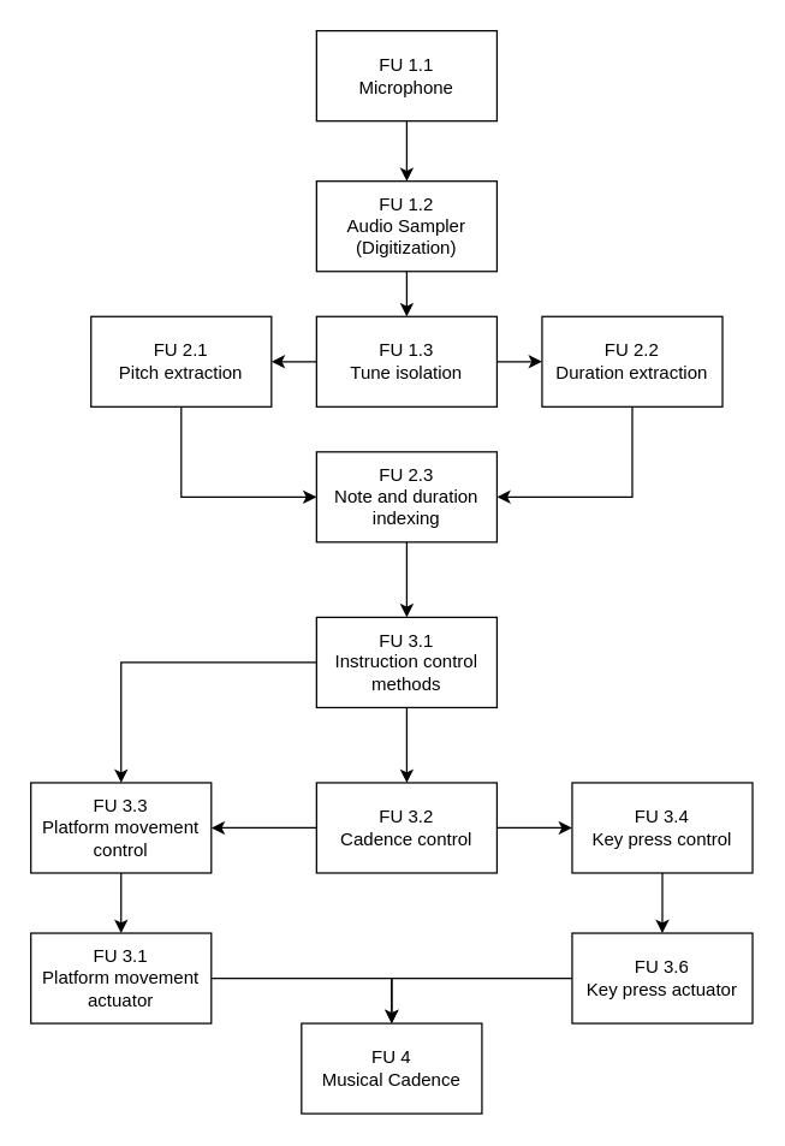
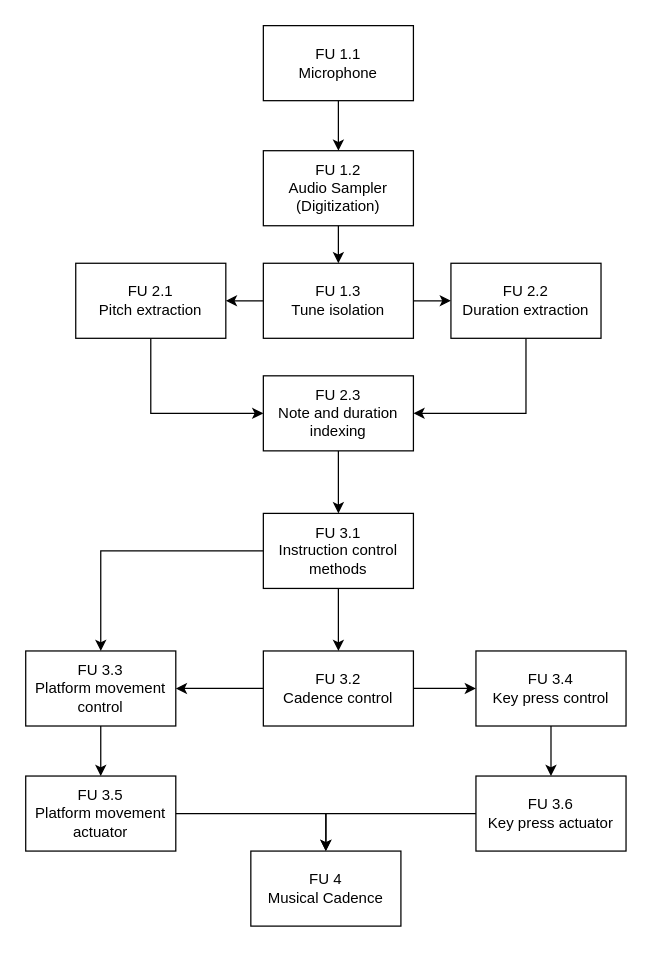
  <mxCell id="0" />
  <mxCell id="1" parent="0" />
  <mxCell id="2" style="edgeStyle=orthogonalEdgeStyle;rounded=0;orthogonalLoop=1;jettySize=auto;html=1;entryX=0.5;entryY=0;entryDx=0;entryDy=0;" edge="1" parent="1" source="3" target="5"><mxGeometry relative="1" as="geometry" /></mxCell>
  <mxCell id="3" value="FU 1.1&lt;br&gt;Microphone" style="rounded=0;whiteSpace=wrap;html=1;" vertex="1" parent="1"><mxGeometry x="210" y="20" width="120" height="60" as="geometry" /></mxCell>
  <mxCell id="4" style="edgeStyle=orthogonalEdgeStyle;rounded=0;orthogonalLoop=1;jettySize=auto;html=1;entryX=0.5;entryY=0;entryDx=0;entryDy=0;" edge="1" parent="1" source="5" target="21"><mxGeometry relative="1" as="geometry" /></mxCell>
  <mxCell id="5" value="FU 1.2&lt;br&gt;Audio Sampler (Digitization)" style="rounded=0;whiteSpace=wrap;html=1;" vertex="1" parent="1"><mxGeometry x="210" y="120" width="120" height="60" as="geometry" /></mxCell>
  <mxCell id="6" style="edgeStyle=orthogonalEdgeStyle;rounded=0;orthogonalLoop=1;jettySize=auto;html=1;entryX=0;entryY=0.5;entryDx=0;entryDy=0;exitX=0.5;exitY=1;exitDx=0;exitDy=0;" edge="1" parent="1" source="7" target="23"><mxGeometry relative="1" as="geometry" /></mxCell>
  <mxCell id="7" value="FU 2.1&lt;br&gt;Pitch extraction" style="rounded=0;whiteSpace=wrap;html=1;" vertex="1" parent="1"><mxGeometry x="60" y="210" width="120" height="60" as="geometry" /></mxCell>
  <mxCell id="8" style="edgeStyle=orthogonalEdgeStyle;rounded=0;orthogonalLoop=1;jettySize=auto;html=1;entryX=1;entryY=0.5;entryDx=0;entryDy=0;exitX=0.5;exitY=1;exitDx=0;exitDy=0;" edge="1" parent="1" source="9" target="23"><mxGeometry relative="1" as="geometry" /></mxCell>
  <mxCell id="9" value="FU 2.2&lt;br&gt;Duration extraction" style="rounded=0;whiteSpace=wrap;html=1;" vertex="1" parent="1"><mxGeometry x="360" y="210" width="120" height="60" as="geometry" /></mxCell>
  <mxCell id="10" style="edgeStyle=orthogonalEdgeStyle;rounded=0;orthogonalLoop=1;jettySize=auto;html=1;entryX=0.5;entryY=0;entryDx=0;entryDy=0;" edge="1" parent="1" source="11" target="15"><mxGeometry relative="1" as="geometry" /></mxCell>
  <mxCell id="11" value="FU 3.3&lt;br&gt;Platform movement control" style="rounded=0;whiteSpace=wrap;html=1;" vertex="1" parent="1"><mxGeometry x="20" y="520" width="120" height="60" as="geometry" /></mxCell>
  <mxCell id="12" style="edgeStyle=orthogonalEdgeStyle;rounded=0;orthogonalLoop=1;jettySize=auto;html=1;entryX=0.5;entryY=0;entryDx=0;entryDy=0;" edge="1" parent="1" source="13" target="17"><mxGeometry relative="1" as="geometry" /></mxCell>
  <mxCell id="13" value="FU 3.4&lt;br&gt;Key press control" style="rounded=0;whiteSpace=wrap;html=1;" vertex="1" parent="1"><mxGeometry x="380" y="520" width="120" height="60" as="geometry" /></mxCell>
  <mxCell id="14" style="edgeStyle=orthogonalEdgeStyle;rounded=0;orthogonalLoop=1;jettySize=auto;html=1;entryX=0.5;entryY=0;entryDx=0;entryDy=0;" edge="1" parent="1" source="15" target="18"><mxGeometry relative="1" as="geometry" /></mxCell>
- <mxCell id="15" value="FU 3.1&lt;br&gt;Platform movement actuator" style="rounded=0;whiteSpace=wrap;html=1;" vertex="1" parent="1"><mxGeometry x="20" y="620" width="120" height="60" as="geometry" /></mxCell>
+ <mxCell id="15" value="FU 3.5&lt;br&gt;Platform movement actuator" style="rounded=0;whiteSpace=wrap;html=1;" vertex="1" parent="1"><mxGeometry x="20" y="620" width="120" height="60" as="geometry" /></mxCell>
  <mxCell id="16" style="edgeStyle=orthogonalEdgeStyle;rounded=0;orthogonalLoop=1;jettySize=auto;html=1;entryX=0.5;entryY=0;entryDx=0;entryDy=0;" edge="1" parent="1" source="17" target="18"><mxGeometry relative="1" as="geometry" /></mxCell>
  <mxCell id="17" value="FU 3.6&lt;br&gt;Key press actuator" style="rounded=0;whiteSpace=wrap;html=1;" vertex="1" parent="1"><mxGeometry x="380" y="620" width="120" height="60" as="geometry" /></mxCell>
  <mxCell id="18" value="FU 4&lt;br&gt;Musical Cadence" style="rounded=0;whiteSpace=wrap;html=1;" vertex="1" parent="1"><mxGeometry x="200" y="680" width="120" height="60" as="geometry" /></mxCell>
  <mxCell id="19" style="edgeStyle=orthogonalEdgeStyle;rounded=0;orthogonalLoop=1;jettySize=auto;html=1;entryX=1;entryY=0.5;entryDx=0;entryDy=0;" edge="1" parent="1" source="21" target="7"><mxGeometry relative="1" as="geometry" /></mxCell>
  <mxCell id="20" style="edgeStyle=orthogonalEdgeStyle;rounded=0;orthogonalLoop=1;jettySize=auto;html=1;" edge="1" parent="1" source="21" target="9"><mxGeometry relative="1" as="geometry" /></mxCell>
  <mxCell id="21" value="FU 1.3&lt;br&gt;Tune isolation" style="rounded=0;whiteSpace=wrap;html=1;" vertex="1" parent="1"><mxGeometry x="210" y="210" width="120" height="60" as="geometry" /></mxCell>
  <mxCell id="22" style="edgeStyle=orthogonalEdgeStyle;rounded=0;orthogonalLoop=1;jettySize=auto;html=1;" edge="1" parent="1" source="23"><mxGeometry relative="1" as="geometry"><mxPoint x="270" y="410" as="targetPoint" /></mxGeometry></mxCell>
  <mxCell id="23" value="FU 2.3&lt;br&gt;Note and duration indexing" style="rounded=0;whiteSpace=wrap;html=1;" vertex="1" parent="1"><mxGeometry x="210" y="300" width="120" height="60" as="geometry" /></mxCell>
  <mxCell id="24" style="edgeStyle=orthogonalEdgeStyle;rounded=0;orthogonalLoop=1;jettySize=auto;html=1;entryX=0.5;entryY=0;entryDx=0;entryDy=0;" edge="1" parent="1" source="26" target="11"><mxGeometry relative="1" as="geometry" /></mxCell>
  <mxCell id="25" style="edgeStyle=orthogonalEdgeStyle;rounded=0;orthogonalLoop=1;jettySize=auto;html=1;entryX=0.5;entryY=0;entryDx=0;entryDy=0;" edge="1" parent="1" source="26" target="29"><mxGeometry relative="1" as="geometry" /></mxCell>
  <mxCell id="26" value="FU 3.1&lt;br&gt;Instruction control methods" style="rounded=0;whiteSpace=wrap;html=1;" vertex="1" parent="1"><mxGeometry x="210" y="410" width="120" height="60" as="geometry" /></mxCell>
  <mxCell id="27" style="edgeStyle=orthogonalEdgeStyle;rounded=0;orthogonalLoop=1;jettySize=auto;html=1;entryX=1;entryY=0.5;entryDx=0;entryDy=0;" edge="1" parent="1" source="29" target="11"><mxGeometry relative="1" as="geometry" /></mxCell>
  <mxCell id="28" style="edgeStyle=orthogonalEdgeStyle;rounded=0;orthogonalLoop=1;jettySize=auto;html=1;entryX=0;entryY=0.5;entryDx=0;entryDy=0;" edge="1" parent="1" source="29" target="13"><mxGeometry relative="1" as="geometry" /></mxCell>
  <mxCell id="29" value="FU 3.2&lt;br&gt;Cadence control" style="rounded=0;whiteSpace=wrap;html=1;" vertex="1" parent="1"><mxGeometry x="210" y="520" width="120" height="60" as="geometry" /></mxCell>
